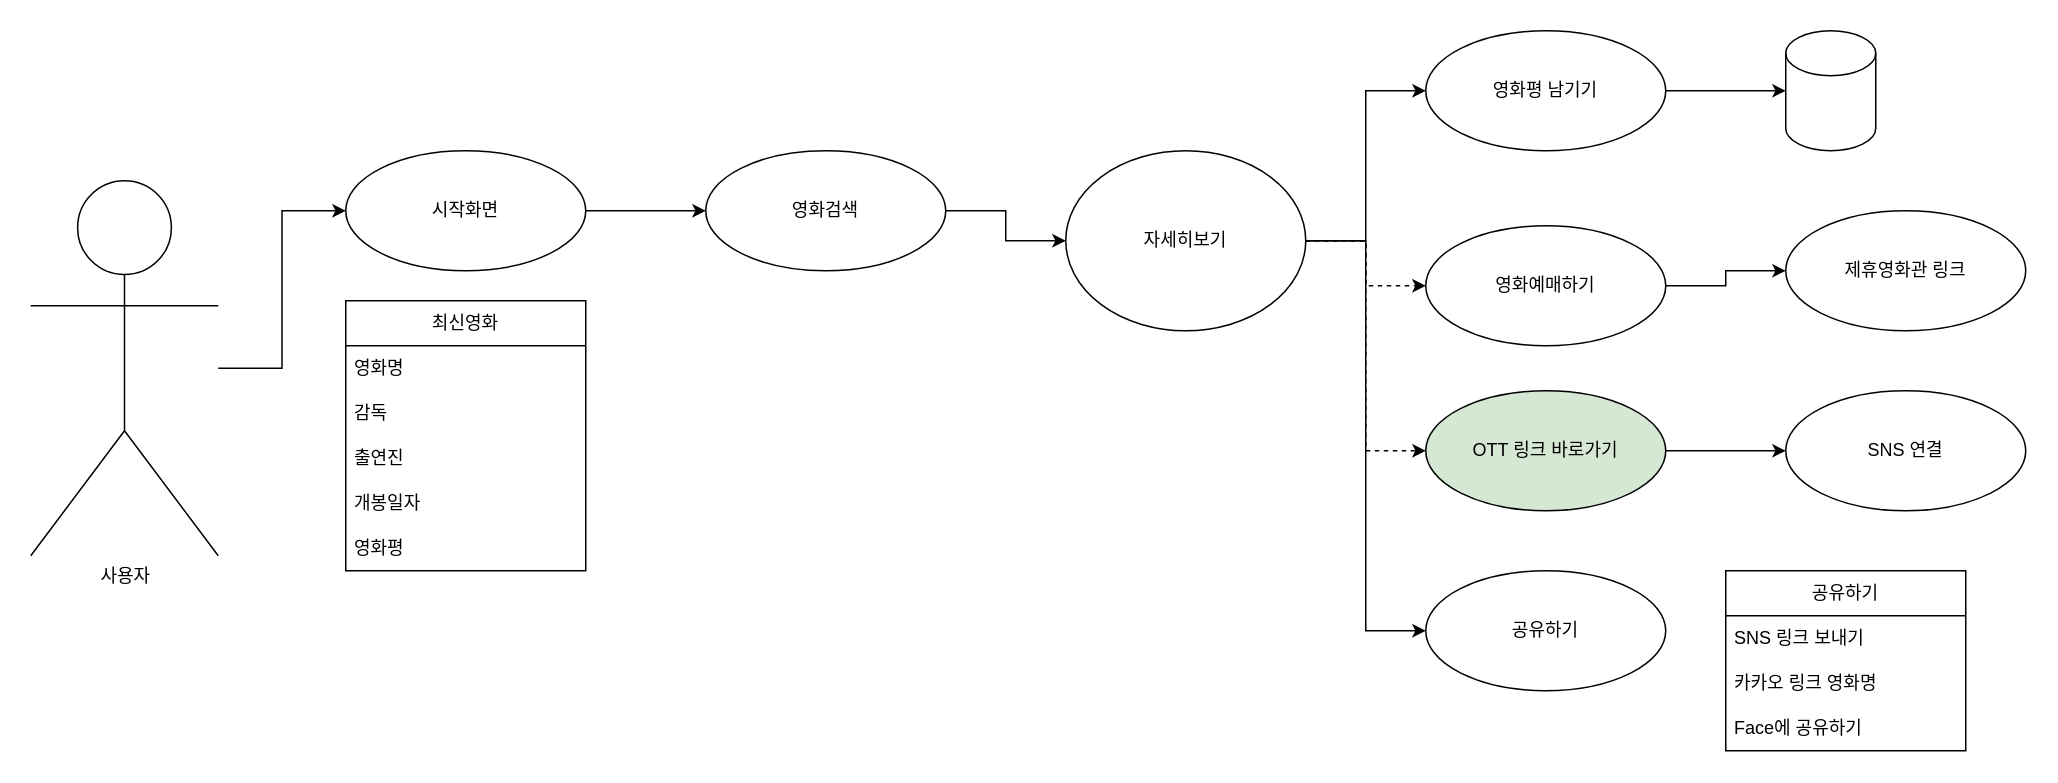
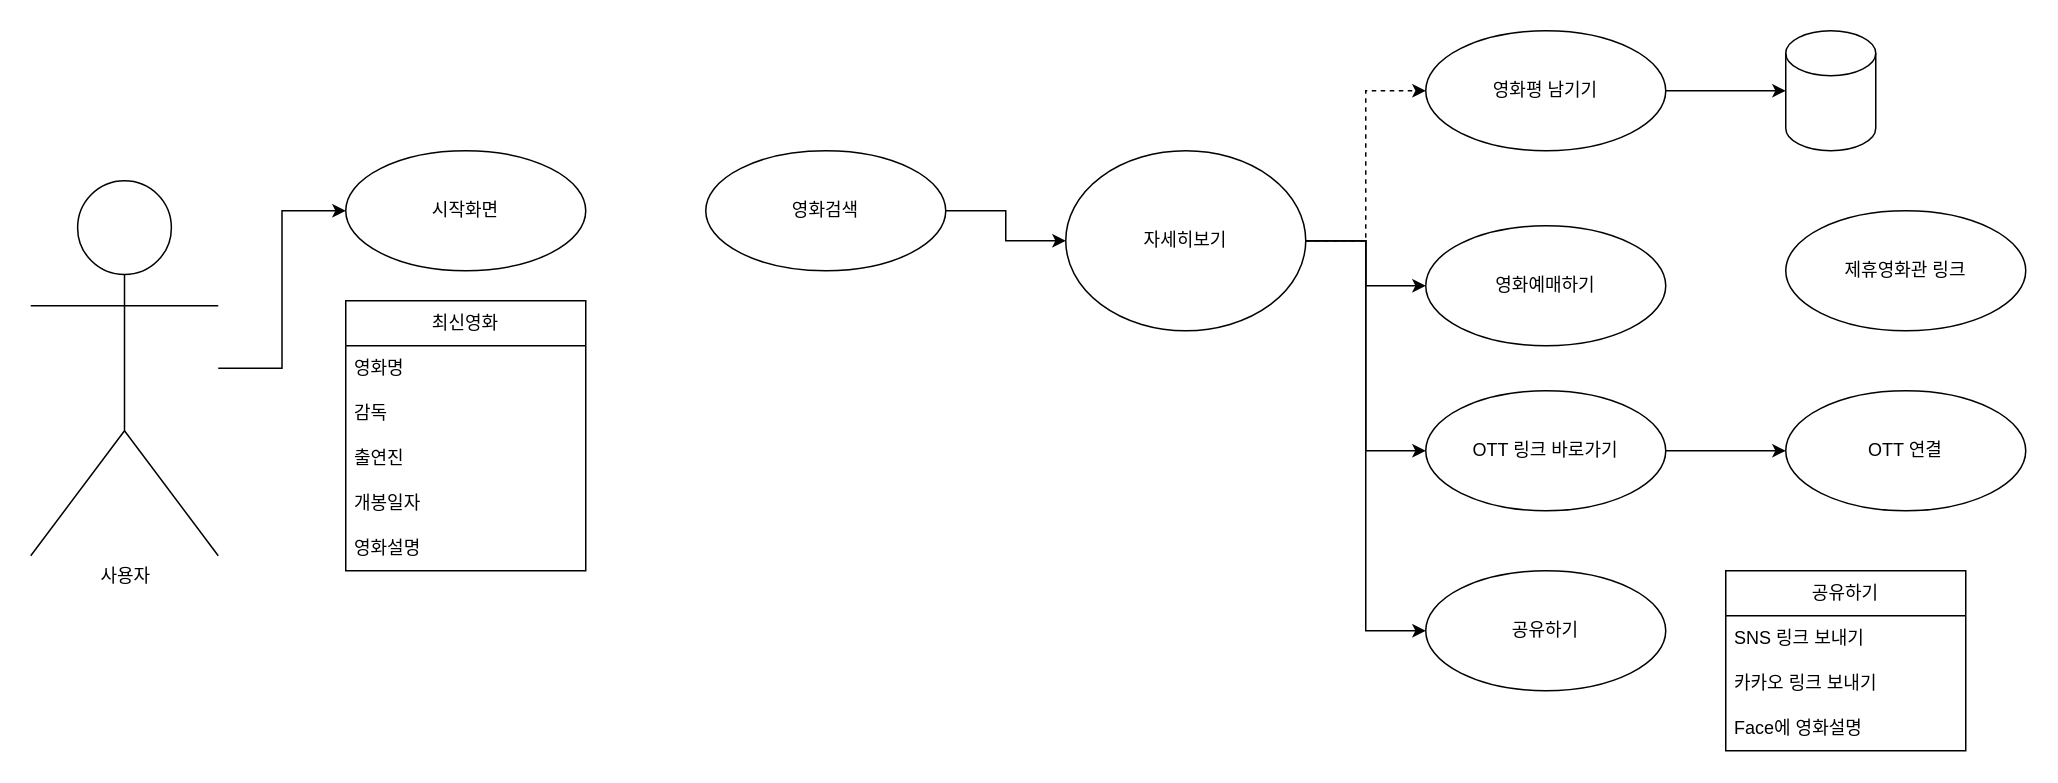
  <mxCell id="0" />
  <mxCell id="1" parent="0" />
  <mxCell id="2" style="edgeStyle=orthogonalEdgeStyle;rounded=0;orthogonalLoop=1;jettySize=auto;html=1;entryX=0;entryY=0.5;entryDx=0;entryDy=0;" edge="1" parent="1" source="3" target="5"><mxGeometry relative="1" as="geometry" /></mxCell>
  <mxCell id="3" value="사용자" style="shape=umlActor;verticalLabelPosition=bottom;verticalAlign=top;html=1;outlineConnect=0;" vertex="1" parent="1"><mxGeometry x="20" y="120" width="125" height="250" as="geometry" /></mxCell>
- <mxCell id="4" style="edgeStyle=orthogonalEdgeStyle;rounded=0;orthogonalLoop=1;jettySize=auto;html=1;entryX=0;entryY=0.5;entryDx=0;entryDy=0;" edge="1" parent="1" source="5" target="13"><mxGeometry relative="1" as="geometry" /></mxCell>
  <mxCell id="5" value="시작화면" style="ellipse;whiteSpace=wrap;html=1;" vertex="1" parent="1"><mxGeometry x="230" y="100" width="160" height="80" as="geometry" /></mxCell>
  <mxCell id="6" value="최신영화" style="swimlane;fontStyle=0;childLayout=stackLayout;horizontal=1;startSize=30;horizontalStack=0;resizeParent=1;resizeParentMax=0;resizeLast=0;collapsible=1;marginBottom=0;whiteSpace=wrap;html=1;" vertex="1" parent="1"><mxGeometry x="230" y="200" width="160" height="180" as="geometry" /></mxCell>
  <mxCell id="7" value="영화명" style="text;strokeColor=none;fillColor=none;align=left;verticalAlign=middle;spacingLeft=4;spacingRight=4;overflow=hidden;points=[[0,0.5],[1,0.5]];portConstraint=eastwest;rotatable=0;whiteSpace=wrap;html=1;" vertex="1" parent="6"><mxGeometry y="30" width="160" height="30" as="geometry" /></mxCell>
  <mxCell id="8" value="감독" style="text;strokeColor=none;fillColor=none;align=left;verticalAlign=middle;spacingLeft=4;spacingRight=4;overflow=hidden;points=[[0,0.5],[1,0.5]];portConstraint=eastwest;rotatable=0;whiteSpace=wrap;html=1;" vertex="1" parent="6"><mxGeometry y="60" width="160" height="30" as="geometry" /></mxCell>
  <mxCell id="9" value="출연진" style="text;strokeColor=none;fillColor=none;align=left;verticalAlign=middle;spacingLeft=4;spacingRight=4;overflow=hidden;points=[[0,0.5],[1,0.5]];portConstraint=eastwest;rotatable=0;whiteSpace=wrap;html=1;" vertex="1" parent="6"><mxGeometry y="90" width="160" height="30" as="geometry" /></mxCell>
  <mxCell id="10" value="개봉일자" style="text;strokeColor=none;fillColor=none;align=left;verticalAlign=middle;spacingLeft=4;spacingRight=4;overflow=hidden;points=[[0,0.5],[1,0.5]];portConstraint=eastwest;rotatable=0;whiteSpace=wrap;html=1;" vertex="1" parent="6"><mxGeometry y="120" width="160" height="30" as="geometry" /></mxCell>
- <mxCell id="11" value="영화평" style="text;strokeColor=none;fillColor=none;align=left;verticalAlign=middle;spacingLeft=4;spacingRight=4;overflow=hidden;points=[[0,0.5],[1,0.5]];portConstraint=eastwest;rotatable=0;whiteSpace=wrap;html=1;" vertex="1" parent="6"><mxGeometry y="150" width="160" height="30" as="geometry" /></mxCell>
+ <mxCell id="11" value="영화설명" style="text;strokeColor=none;fillColor=none;align=left;verticalAlign=middle;spacingLeft=4;spacingRight=4;overflow=hidden;points=[[0,0.5],[1,0.5]];portConstraint=eastwest;rotatable=0;whiteSpace=wrap;html=1;" vertex="1" parent="6"><mxGeometry y="150" width="160" height="30" as="geometry" /></mxCell>
  <mxCell id="12" style="edgeStyle=orthogonalEdgeStyle;rounded=0;orthogonalLoop=1;jettySize=auto;html=1;entryX=0;entryY=0.5;entryDx=0;entryDy=0;" edge="1" parent="1" source="13" target="22"><mxGeometry relative="1" as="geometry" /></mxCell>
  <mxCell id="13" value="영화검색" style="ellipse;whiteSpace=wrap;html=1;" vertex="1" parent="1"><mxGeometry x="470" y="100" width="160" height="80" as="geometry" /></mxCell>
  <mxCell id="14" value="공유하기" style="swimlane;fontStyle=0;childLayout=stackLayout;horizontal=1;startSize=30;horizontalStack=0;resizeParent=1;resizeParentMax=0;resizeLast=0;collapsible=1;marginBottom=0;whiteSpace=wrap;html=1;" vertex="1" parent="1"><mxGeometry x="1150" y="380" width="160" height="120" as="geometry" /></mxCell>
  <mxCell id="15" value="SNS 링크 보내기" style="text;strokeColor=none;fillColor=none;align=left;verticalAlign=middle;spacingLeft=4;spacingRight=4;overflow=hidden;points=[[0,0.5],[1,0.5]];portConstraint=eastwest;rotatable=0;whiteSpace=wrap;html=1;" vertex="1" parent="14"><mxGeometry y="30" width="160" height="30" as="geometry" /></mxCell>
- <mxCell id="16" value="카카오 링크 영화명" style="text;strokeColor=none;fillColor=none;align=left;verticalAlign=middle;spacingLeft=4;spacingRight=4;overflow=hidden;points=[[0,0.5],[1,0.5]];portConstraint=eastwest;rotatable=0;whiteSpace=wrap;html=1;" vertex="1" parent="14"><mxGeometry y="60" width="160" height="30" as="geometry" /></mxCell>
- <mxCell id="17" value="Face에 공유하기" style="text;strokeColor=none;fillColor=none;align=left;verticalAlign=middle;spacingLeft=4;spacingRight=4;overflow=hidden;points=[[0,0.5],[1,0.5]];portConstraint=eastwest;rotatable=0;whiteSpace=wrap;html=1;" vertex="1" parent="14"><mxGeometry y="90" width="160" height="30" as="geometry" /></mxCell>
- <mxCell id="18" style="edgeStyle=orthogonalEdgeStyle;rounded=0;orthogonalLoop=1;jettySize=auto;html=1;entryX=0;entryY=0.5;entryDx=0;entryDy=0;" edge="1" parent="1" source="22" target="26"><mxGeometry relative="1" as="geometry" /></mxCell>
- <mxCell id="19" style="edgeStyle=orthogonalEdgeStyle;rounded=0;orthogonalLoop=1;jettySize=auto;html=1;entryX=0;entryY=0.5;entryDx=0;entryDy=0;dashed=1;" edge="1" parent="1" source="22" target="24"><mxGeometry relative="1" as="geometry" /></mxCell>
- <mxCell id="20" style="edgeStyle=orthogonalEdgeStyle;rounded=0;orthogonalLoop=1;jettySize=auto;html=1;entryX=0;entryY=0.5;entryDx=0;entryDy=0;dashed=1;" edge="1" parent="1" source="22" target="28"><mxGeometry relative="1" as="geometry" /></mxCell>
+ <mxCell id="16" value="카카오 링크 보내기" style="text;strokeColor=none;fillColor=none;align=left;verticalAlign=middle;spacingLeft=4;spacingRight=4;overflow=hidden;points=[[0,0.5],[1,0.5]];portConstraint=eastwest;rotatable=0;whiteSpace=wrap;html=1;" vertex="1" parent="14"><mxGeometry y="60" width="160" height="30" as="geometry" /></mxCell>
+ <mxCell id="17" value="Face에 영화설명" style="text;strokeColor=none;fillColor=none;align=left;verticalAlign=middle;spacingLeft=4;spacingRight=4;overflow=hidden;points=[[0,0.5],[1,0.5]];portConstraint=eastwest;rotatable=0;whiteSpace=wrap;html=1;" vertex="1" parent="14"><mxGeometry y="90" width="160" height="30" as="geometry" /></mxCell>
+ <mxCell id="18" style="edgeStyle=orthogonalEdgeStyle;rounded=0;orthogonalLoop=1;jettySize=auto;html=1;entryX=0;entryY=0.5;entryDx=0;entryDy=0;dashed=1;" edge="1" parent="1" source="22" target="26"><mxGeometry relative="1" as="geometry" /></mxCell>
+ <mxCell id="19" style="edgeStyle=orthogonalEdgeStyle;rounded=0;orthogonalLoop=1;jettySize=auto;html=1;entryX=0;entryY=0.5;entryDx=0;entryDy=0;" edge="1" parent="1" source="22" target="24"><mxGeometry relative="1" as="geometry" /></mxCell>
+ <mxCell id="20" style="edgeStyle=orthogonalEdgeStyle;rounded=0;orthogonalLoop=1;jettySize=auto;html=1;entryX=0;entryY=0.5;entryDx=0;entryDy=0;" edge="1" parent="1" source="22" target="28"><mxGeometry relative="1" as="geometry" /></mxCell>
  <mxCell id="21" style="edgeStyle=orthogonalEdgeStyle;rounded=0;orthogonalLoop=1;jettySize=auto;html=1;entryX=0;entryY=0.5;entryDx=0;entryDy=0;" edge="1" parent="1" source="22" target="29"><mxGeometry relative="1" as="geometry" /></mxCell>
  <mxCell id="22" value="자세히보기" style="ellipse;whiteSpace=wrap;html=1;" vertex="1" parent="1"><mxGeometry x="710" y="100" width="160" height="120" as="geometry" /></mxCell>
- <mxCell id="23" style="edgeStyle=orthogonalEdgeStyle;rounded=0;orthogonalLoop=1;jettySize=auto;html=1;entryX=0;entryY=0.5;entryDx=0;entryDy=0;" edge="1" parent="1" source="24" target="30"><mxGeometry relative="1" as="geometry" /></mxCell>
  <mxCell id="24" value="영화예매하기" style="ellipse;whiteSpace=wrap;html=1;" vertex="1" parent="1"><mxGeometry x="950" y="150" width="160" height="80" as="geometry" /></mxCell>
  <mxCell id="25" style="edgeStyle=orthogonalEdgeStyle;rounded=0;orthogonalLoop=1;jettySize=auto;html=1;entryX=0;entryY=0.5;entryDx=0;entryDy=0;entryPerimeter=0;" edge="1" parent="1" source="26" target="32"><mxGeometry relative="1" as="geometry" /></mxCell>
  <mxCell id="26" value="영화평 남기기" style="ellipse;whiteSpace=wrap;html=1;" vertex="1" parent="1"><mxGeometry x="950" y="20" width="160" height="80" as="geometry" /></mxCell>
  <mxCell id="27" style="edgeStyle=orthogonalEdgeStyle;rounded=0;orthogonalLoop=1;jettySize=auto;html=1;" edge="1" parent="1" source="28" target="31"><mxGeometry relative="1" as="geometry" /></mxCell>
- <mxCell id="28" value="OTT 링크 바로가기" style="ellipse;whiteSpace=wrap;html=1;fillColor=#d5e8d4;" vertex="1" parent="1"><mxGeometry x="950" y="260" width="160" height="80" as="geometry" /></mxCell>
+ <mxCell id="28" value="OTT 링크 바로가기" style="ellipse;whiteSpace=wrap;html=1;" vertex="1" parent="1"><mxGeometry x="950" y="260" width="160" height="80" as="geometry" /></mxCell>
  <mxCell id="29" value="공유하기" style="ellipse;whiteSpace=wrap;html=1;" vertex="1" parent="1"><mxGeometry x="950" y="380" width="160" height="80" as="geometry" /></mxCell>
  <mxCell id="30" value="제휴영화관 링크" style="ellipse;whiteSpace=wrap;html=1;" vertex="1" parent="1"><mxGeometry x="1190" y="140" width="160" height="80" as="geometry" /></mxCell>
- <mxCell id="31" value="SNS 연결" style="ellipse;whiteSpace=wrap;html=1;" vertex="1" parent="1"><mxGeometry x="1190" y="260" width="160" height="80" as="geometry" /></mxCell>
+ <mxCell id="31" value="OTT 연결" style="ellipse;whiteSpace=wrap;html=1;" vertex="1" parent="1"><mxGeometry x="1190" y="260" width="160" height="80" as="geometry" /></mxCell>
  <mxCell id="32" value="" style="shape=cylinder3;whiteSpace=wrap;html=1;boundedLbl=1;backgroundOutline=1;size=15;" vertex="1" parent="1"><mxGeometry x="1190" y="20" width="60" height="80" as="geometry" /></mxCell>
